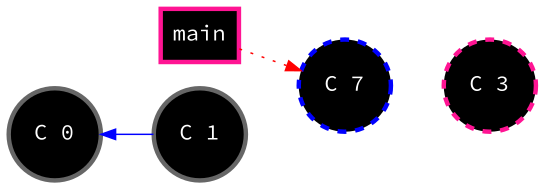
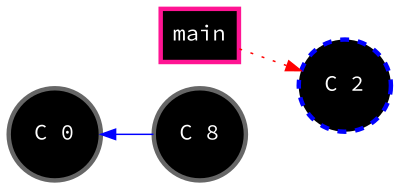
  digraph {
    fontname="Source Code Pro"
    rankdir=LR
    node [color=deeppink fillcolor=black fontcolor=white fontname="Source Code Pro" fontsize=15.0 penwidth=3 shape=circle style=filled]
    edge [color=orange dir=back fontname="Source Code Pro" style=invis]
    n1 [label=main shape=rect style="bold,filled" width=0.3]
-   n2 [color=gray40 label="C 1" width=0.3]
-   n3 [color=blue label="C 7" style="dashed,filled" width=0.3]
+   n2 [color=gray40 label="C 8" width=0.3]
+   n3 [color=blue label="C 2" style="dashed,filled" width=0.3]
    n4 [color=gray40 label="C 0" width=0.3]
-   n5 [label="C 3" style="dashed,filled" width=0.3]
    subgraph sub_1 {
      rank=same
      n1
      n2
    }
    n2 -> n3
    n3 -> n1 [color=red style=dotted]
-   n3 -> n5
    n4 -> n2 [color=blue style=solid]
  }
